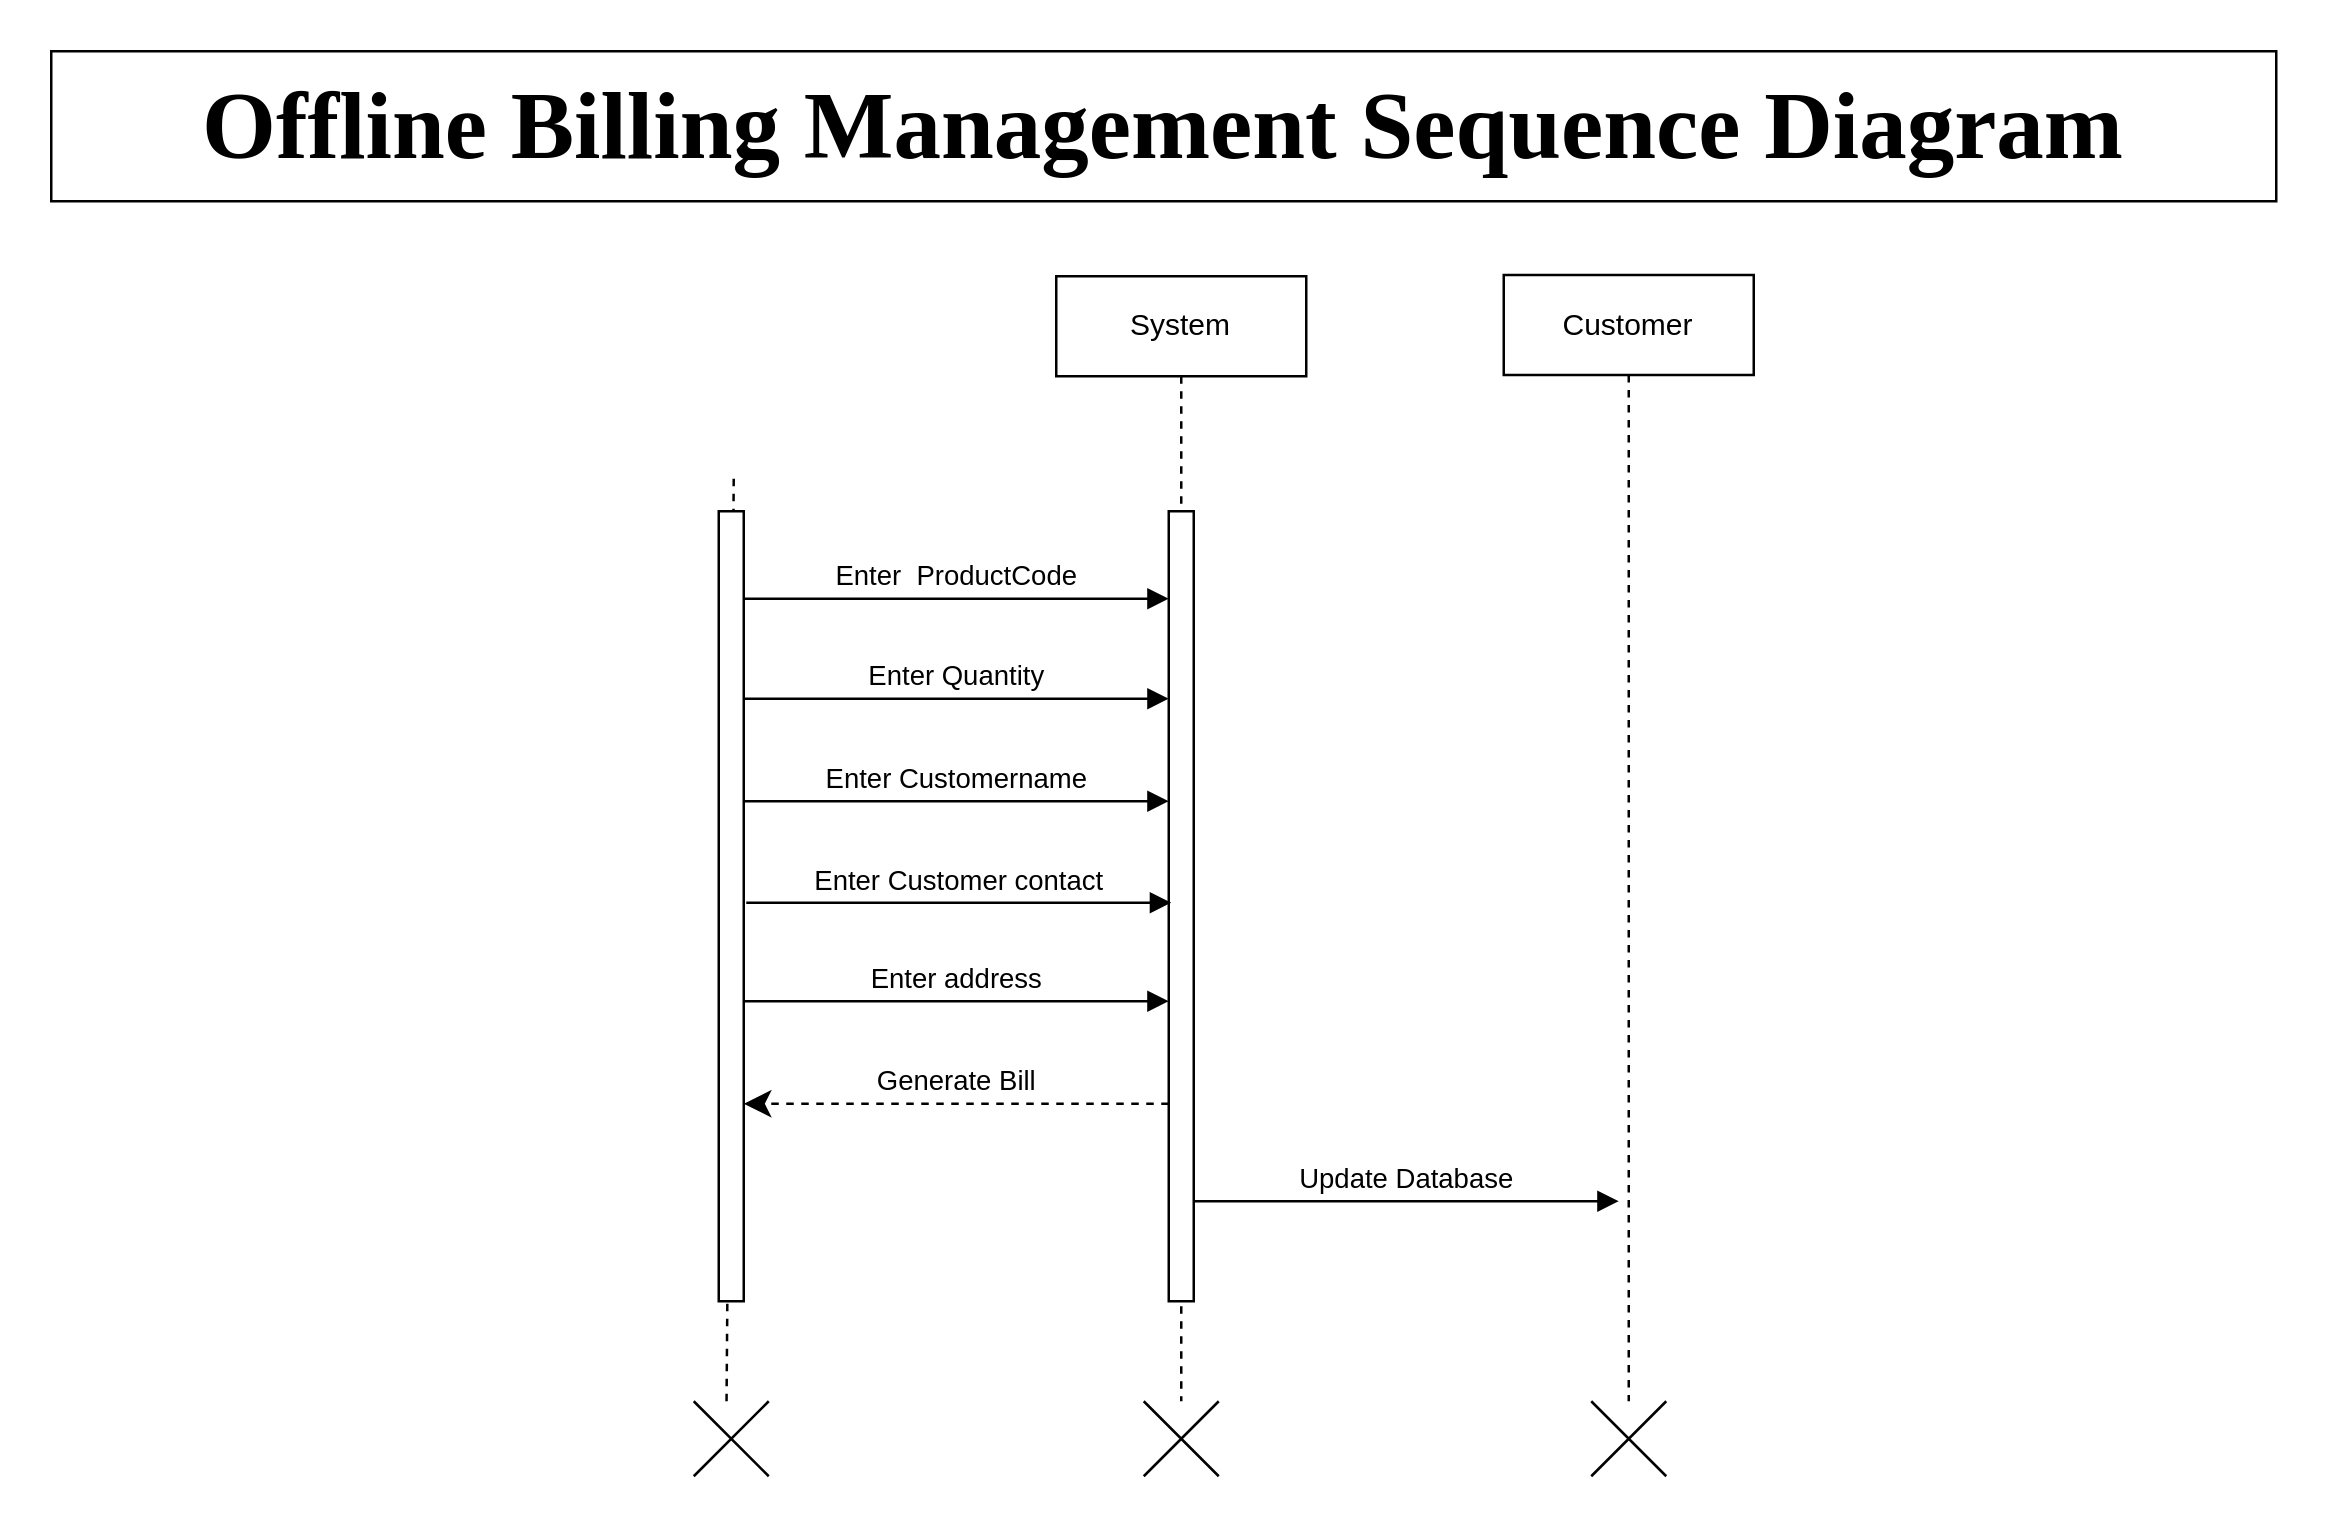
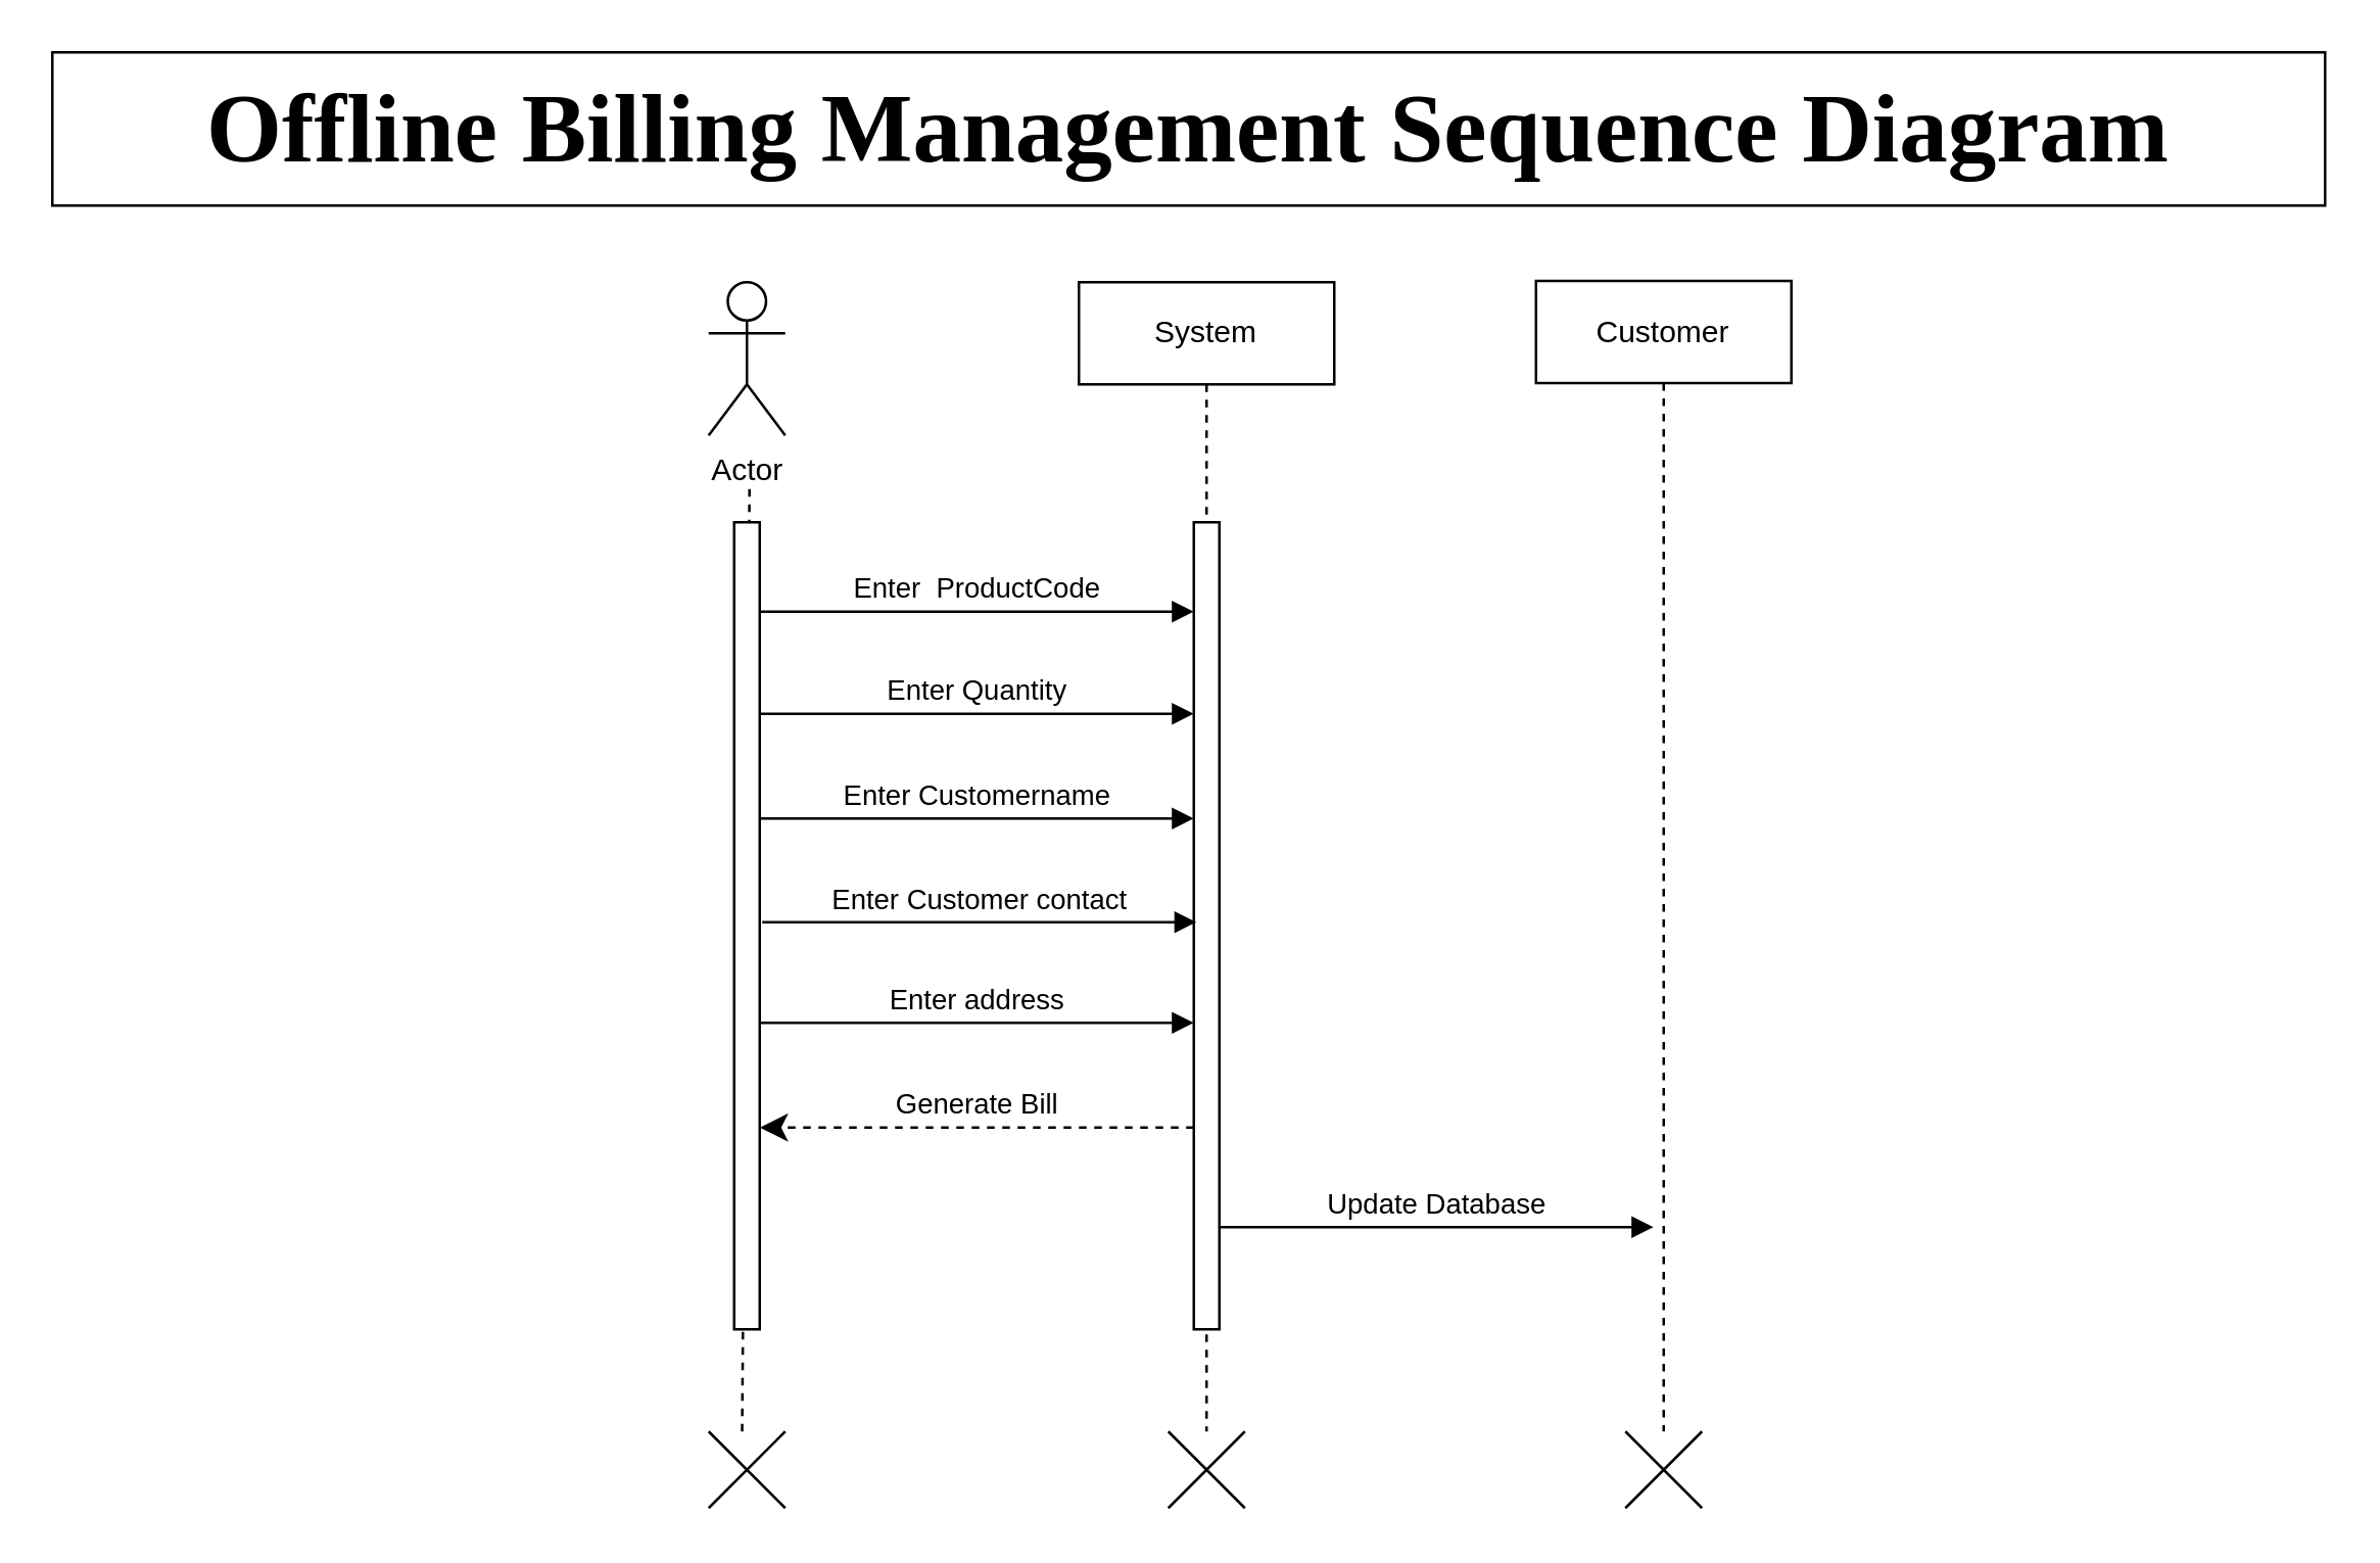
  <mxCell id="0" />
  <mxCell id="1" parent="0" />
  <mxCell id="2" value="" style="endArrow=none;dashed=1;html=1;rounded=0;" edge="1" parent="1"><mxGeometry width="50" height="50" relative="1" as="geometry"><mxPoint x="290.117" y="560" as="sourcePoint" /><mxPoint x="293" y="190" as="targetPoint" /></mxGeometry></mxCell>
  <mxCell id="3" value="System" style="shape=umlLifeline;perimeter=lifelinePerimeter;whiteSpace=wrap;html=1;container=0;dropTarget=0;collapsible=0;recursiveResize=0;outlineConnect=0;portConstraint=eastwest;newEdgeStyle={&quot;edgeStyle&quot;:&quot;elbowEdgeStyle&quot;,&quot;elbow&quot;:&quot;vertical&quot;,&quot;curved&quot;:0,&quot;rounded&quot;:0};" parent="1" vertex="1"><mxGeometry x="422" y="110" width="100" height="450" as="geometry" /></mxCell>
  <mxCell id="4" value="Enter&amp;nbsp; ProductCode" style="html=1;verticalAlign=bottom;endArrow=block;edgeStyle=elbowEdgeStyle;elbow=vertical;curved=0;rounded=0;" parent="1" edge="1"><mxGeometry relative="1" as="geometry"><mxPoint x="297" y="239" as="sourcePoint" /><Array as="points"><mxPoint x="382" y="239" /></Array><mxPoint x="467" y="239" as="targetPoint" /></mxGeometry></mxCell>
  <mxCell id="5" value="Enter Customername" style="html=1;verticalAlign=bottom;endArrow=block;edgeStyle=elbowEdgeStyle;elbow=vertical;curved=0;rounded=0;" parent="1" edge="1"><mxGeometry relative="1" as="geometry"><mxPoint x="297" y="320" as="sourcePoint" /><Array as="points"><mxPoint x="382" y="320" /></Array><mxPoint x="467" y="320" as="targetPoint" /></mxGeometry></mxCell>
  <mxCell id="6" value="Enter address" style="html=1;verticalAlign=bottom;endArrow=block;edgeStyle=elbowEdgeStyle;elbow=vertical;curved=0;rounded=0;" parent="1" edge="1"><mxGeometry relative="1" as="geometry"><mxPoint x="297" y="400" as="sourcePoint" /><Array as="points"><mxPoint x="382" y="400" /></Array><mxPoint x="467" y="400" as="targetPoint" /></mxGeometry></mxCell>
  <mxCell id="7" value="" style="rounded=0;whiteSpace=wrap;html=1;" parent="1" vertex="1"><mxGeometry x="287" y="204" width="10" height="316" as="geometry" /></mxCell>
  <mxCell id="8" value="" style="rounded=0;whiteSpace=wrap;html=1;" parent="1" vertex="1"><mxGeometry x="467" y="204" width="10" height="316" as="geometry" /></mxCell>
  <mxCell id="9" value="Update Database" style="html=1;verticalAlign=bottom;endArrow=block;edgeStyle=elbowEdgeStyle;elbow=vertical;curved=0;rounded=0;" parent="1" edge="1"><mxGeometry relative="1" as="geometry"><mxPoint x="477" y="480" as="sourcePoint" /><Array as="points"><mxPoint x="562" y="480" /></Array><mxPoint x="647" y="480" as="targetPoint" /></mxGeometry></mxCell>
  <mxCell id="10" value="Customer" style="shape=umlLifeline;perimeter=lifelinePerimeter;whiteSpace=wrap;html=1;container=0;dropTarget=0;collapsible=0;recursiveResize=0;outlineConnect=0;portConstraint=eastwest;newEdgeStyle={&quot;edgeStyle&quot;:&quot;elbowEdgeStyle&quot;,&quot;elbow&quot;:&quot;vertical&quot;,&quot;curved&quot;:0,&quot;rounded&quot;:0};" parent="1" vertex="1"><mxGeometry x="601" y="109.5" width="100" height="450.5" as="geometry" /></mxCell>
  <mxCell id="11" value="Enter Customer contact" style="html=1;verticalAlign=bottom;endArrow=block;edgeStyle=elbowEdgeStyle;elbow=vertical;curved=0;rounded=0;" parent="1" edge="1"><mxGeometry relative="1" as="geometry"><mxPoint x="298" y="360.58" as="sourcePoint" /><Array as="points"><mxPoint x="383" y="360.58" /></Array><mxPoint x="468" y="360.58" as="targetPoint" /></mxGeometry></mxCell>
  <mxCell id="12" value="Generate Bill" style="html=1;verticalAlign=bottom;endArrow=classic;dashed=1;endSize=8;edgeStyle=elbowEdgeStyle;elbow=vertical;curved=0;rounded=0;" parent="1" edge="1"><mxGeometry relative="1" as="geometry"><mxPoint x="297" y="441" as="targetPoint" /><Array as="points"><mxPoint x="392" y="441" /></Array><mxPoint x="467" y="441" as="sourcePoint" /></mxGeometry></mxCell>
  <mxCell id="13" value="" style="shape=umlDestroy;html=1;" parent="1" vertex="1"><mxGeometry x="277" y="560" width="30" height="30" as="geometry" /></mxCell>
  <mxCell id="14" value="" style="shape=umlDestroy;html=1;" parent="1" vertex="1"><mxGeometry x="457" y="560" width="30" height="30" as="geometry" /></mxCell>
  <mxCell id="15" value="" style="shape=umlDestroy;html=1;" parent="1" vertex="1"><mxGeometry x="636" y="560" width="30" height="30" as="geometry" /></mxCell>
  <mxCell id="16" value="Enter Quantity" style="html=1;verticalAlign=bottom;endArrow=block;edgeStyle=elbowEdgeStyle;elbow=vertical;curved=0;rounded=0;" parent="1" edge="1"><mxGeometry relative="1" as="geometry"><mxPoint x="297" y="279" as="sourcePoint" /><Array as="points"><mxPoint x="382" y="279" /></Array><mxPoint x="467" y="279" as="targetPoint" /></mxGeometry></mxCell>
  <mxCell id="17" value="&lt;font size=&quot;1&quot; face=&quot;Comic Sans MS&quot;&gt;&lt;b style=&quot;font-size: 38px;&quot;&gt;Offline Billing Management Sequence Diagram&lt;/b&gt;&lt;/font&gt;" style="rounded=0;whiteSpace=wrap;html=1;" parent="1" vertex="1"><mxGeometry x="20" y="20" width="890" height="60" as="geometry" /></mxCell>
+ <mxCell id="18" value="Actor" style="shape=umlActor;verticalLabelPosition=bottom;verticalAlign=top;html=1;outlineConnect=0;" vertex="1" parent="1"><mxGeometry x="277" y="110" width="30" height="60" as="geometry" /></mxCell>
